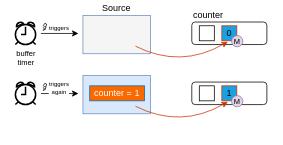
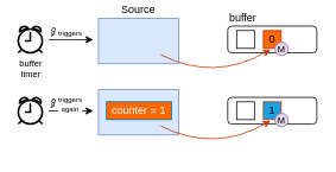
  <mxCell id="0" />
  <mxCell id="1" parent="0" />
- <mxCell id="2" value="Source" style="rounded=0;whiteSpace=wrap;html=1;fillColor=#f5f5f5;strokeColor=#6c8ebf;verticalAlign=bottom;labelPosition=center;verticalLabelPosition=top;align=center;" vertex="1" parent="1"><mxGeometry x="110" y="20" width="90" height="51" as="geometry" /></mxCell>
+ <mxCell id="2" value="Source" style="rounded=0;whiteSpace=wrap;html=1;fillColor=#dae8fc;strokeColor=#6c8ebf;verticalAlign=bottom;labelPosition=center;verticalLabelPosition=top;align=center;" vertex="1" parent="1"><mxGeometry x="110" y="20" width="90" height="51" as="geometry" /></mxCell>
  <mxCell id="3" value="buffer&lt;div&gt;timer&lt;/div&gt;" style="html=1;verticalLabelPosition=bottom;align=center;labelBackgroundColor=#ffffff;verticalAlign=top;strokeWidth=2;strokeColor=#000000;shadow=0;dashed=0;shape=mxgraph.ios7.icons.alarm_clock;fontSize=10;" vertex="1" parent="1"><mxGeometry x="20" y="28.75" width="27" height="30" as="geometry" /></mxCell>
- <mxCell id="4" value="counter" style="rounded=1;whiteSpace=wrap;html=1;verticalAlign=bottom;labelPosition=center;verticalLabelPosition=top;align=left;" vertex="1" parent="1"><mxGeometry x="255" y="28.75" width="100" height="30" as="geometry" /></mxCell>
+ <mxCell id="4" value="buffer" style="rounded=1;whiteSpace=wrap;html=1;verticalAlign=bottom;labelPosition=center;verticalLabelPosition=top;align=left;" vertex="1" parent="1"><mxGeometry x="255" y="28.75" width="100" height="30" as="geometry" /></mxCell>
  <mxCell id="5" value="" style="rounded=0;whiteSpace=wrap;html=1;" vertex="1" parent="1"><mxGeometry x="265" y="33.75" width="20" height="20" as="geometry" /></mxCell>
- <mxCell id="6" value="0" style="rounded=0;whiteSpace=wrap;html=1;fillColor=#1ba1e2;strokeColor=#C73500;fontColor=#000000;labelPosition=center;verticalLabelPosition=middle;align=center;verticalAlign=middle;" vertex="1" parent="1"><mxGeometry x="295" y="33.75" width="20" height="20" as="geometry" /></mxCell>
+ <mxCell id="6" value="0" style="rounded=0;whiteSpace=wrap;html=1;fillColor=#fa6800;strokeColor=#C73500;fontColor=#000000;labelPosition=center;verticalLabelPosition=middle;align=center;verticalAlign=middle;" vertex="1" parent="1"><mxGeometry x="295" y="33.75" width="20" height="20" as="geometry" /></mxCell>
  <mxCell id="7" value="" style="endArrow=classic;html=1;rounded=0;curved=1;fillColor=#fa6800;strokeColor=#C73500;flowAnimation=0;exitX=0.778;exitY=0.804;exitDx=0;exitDy=0;exitPerimeter=0;" edge="1" parent="1" source="2"><mxGeometry width="50" height="50" relative="1" as="geometry"><mxPoint x="134.53" y="59.004" as="sourcePoint" /><mxPoint x="303" y="55" as="targetPoint" /><Array as="points"><mxPoint x="240" y="91" /></Array></mxGeometry></mxCell>
  <mxCell id="8" value="" style="endArrow=classic;html=1;rounded=0;" edge="1" parent="1"><mxGeometry width="50" height="50" relative="1" as="geometry"><mxPoint x="54" y="44" as="sourcePoint" /><mxPoint x="104" y="44" as="targetPoint" /></mxGeometry></mxCell>
  <mxCell id="9" value="triggers" style="edgeLabel;html=1;align=center;verticalAlign=middle;resizable=0;points=[];fontSize=8;" vertex="1" connectable="0" parent="8"><mxGeometry x="0.12" y="-1" relative="1" as="geometry"><mxPoint x="-5" y="-9" as="offset" /></mxGeometry></mxCell>
  <mxCell id="10" value="" style="verticalLabelPosition=bottom;verticalAlign=top;html=1;shape=mxgraph.basic.flash" vertex="1" parent="1"><mxGeometry x="57" y="30" width="5" height="10" as="geometry" /></mxCell>
  <mxCell id="11" value="" style="rounded=0;whiteSpace=wrap;html=1;fillColor=#dae8fc;strokeColor=#6c8ebf;verticalAlign=bottom;labelPosition=center;verticalLabelPosition=top;align=center;" vertex="1" parent="1"><mxGeometry x="110" y="100" width="90" height="51" as="geometry" /></mxCell>
  <mxCell id="12" value="" style="html=1;verticalLabelPosition=bottom;align=center;labelBackgroundColor=#ffffff;verticalAlign=top;strokeWidth=2;strokeColor=#000000;shadow=0;dashed=0;shape=mxgraph.ios7.icons.alarm_clock;fontSize=10;" vertex="1" parent="1"><mxGeometry x="20" y="108.75" width="27" height="30" as="geometry" /></mxCell>
  <mxCell id="13" value="" style="rounded=1;whiteSpace=wrap;html=1;verticalAlign=bottom;labelPosition=center;verticalLabelPosition=top;align=left;" vertex="1" parent="1"><mxGeometry x="255" y="108.75" width="100" height="30" as="geometry" /></mxCell>
  <mxCell id="14" value="" style="rounded=0;whiteSpace=wrap;html=1;" vertex="1" parent="1"><mxGeometry x="265" y="113.75" width="20" height="20" as="geometry" /></mxCell>
  <mxCell id="15" value="1" style="rounded=0;whiteSpace=wrap;html=1;fillColor=#1ba1e2;strokeColor=#C73500;fontColor=#000000;labelPosition=center;verticalLabelPosition=middle;align=center;verticalAlign=middle;" vertex="1" parent="1"><mxGeometry x="295" y="113.75" width="20" height="20" as="geometry" /></mxCell>
  <mxCell id="16" value="" style="endArrow=classic;html=1;rounded=0;curved=1;fillColor=#fa6800;strokeColor=#C73500;flowAnimation=0;exitX=0.778;exitY=0.804;exitDx=0;exitDy=0;exitPerimeter=0;" edge="1" parent="1" source="11"><mxGeometry width="50" height="50" relative="1" as="geometry"><mxPoint x="134.53" y="139.004" as="sourcePoint" /><mxPoint x="303" y="135" as="targetPoint" /><Array as="points"><mxPoint x="240" y="171" /></Array></mxGeometry></mxCell>
  <mxCell id="17" value="" style="endArrow=classic;html=1;rounded=0;" edge="1" parent="1"><mxGeometry width="50" height="50" relative="1" as="geometry"><mxPoint x="54" y="124" as="sourcePoint" /><mxPoint x="104" y="124" as="targetPoint" /></mxGeometry></mxCell>
  <mxCell id="18" value="triggers&lt;br&gt;again" style="edgeLabel;html=1;align=center;verticalAlign=middle;resizable=0;points=[];fontSize=8;" vertex="1" connectable="0" parent="17"><mxGeometry x="0.12" y="-1" relative="1" as="geometry"><mxPoint x="-5" y="-9" as="offset" /></mxGeometry></mxCell>
  <mxCell id="19" value="" style="verticalLabelPosition=bottom;verticalAlign=top;html=1;shape=mxgraph.basic.flash" vertex="1" parent="1"><mxGeometry x="57" y="110" width="5" height="10" as="geometry" /></mxCell>
  <mxCell id="20" value="counter = 1" style="rounded=0;whiteSpace=wrap;html=1;fillColor=#fa6800;fontColor=#ffffff;strokeColor=#006EAF;" vertex="1" parent="1"><mxGeometry x="119" y="113.75" width="73" height="20" as="geometry" /></mxCell>
  <mxCell id="21" value="M" style="ellipse;whiteSpace=wrap;html=1;aspect=fixed;fontSize=10;strokeWidth=1;spacing=0;verticalAlign=middle;fillColor=#e1d5e7;strokeColor=#9673a6;" vertex="1" parent="1"><mxGeometry x="308" y="126.75" width="15" height="15" as="geometry" /></mxCell>
  <mxCell id="22" value="M" style="ellipse;whiteSpace=wrap;html=1;aspect=fixed;fontSize=10;strokeWidth=1;spacing=0;verticalAlign=middle;fillColor=#e1d5e7;strokeColor=#9673a6;" vertex="1" parent="1"><mxGeometry x="308" y="46.75" width="15" height="15" as="geometry" /></mxCell>
